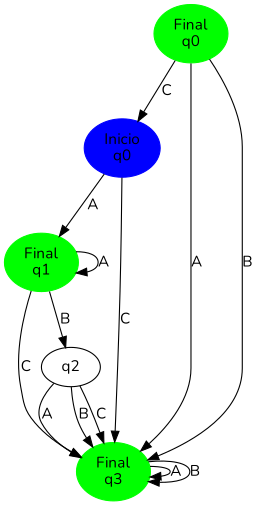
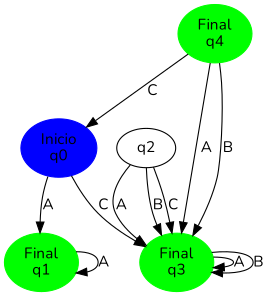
  digraph {
    fontname=Nunito
    node [color=green fontname=Nunito style=filled]
    edge [fontname=Nunito weight=100]
    n1 [color=blue label="Inicio\nq0"]
    n2 [label="Final\nq1"]
    n3 [label="Final\nq3"]
    q2 [color="" style=""]
-   n5 [label="Final\nq0"]
+   n5 [label="Final\nq4"]
    n1 -> n2 [label=A]
    n1 -> n3 [label=C]
    n2 -> n2 [label=A]
-   n2 -> n3 [label=C]
-   n2 -> q2 [label=B]
    n3 -> n3 [label=A]
    n3 -> n3 [label=B]
    q2 -> n3 [label=A]
    q2 -> n3 [label=B]
    q2 -> n3 [label=C]
    n5 -> n1 [label=C]
    n5 -> n3 [label=A]
    n5 -> n3 [label=B]
  }
